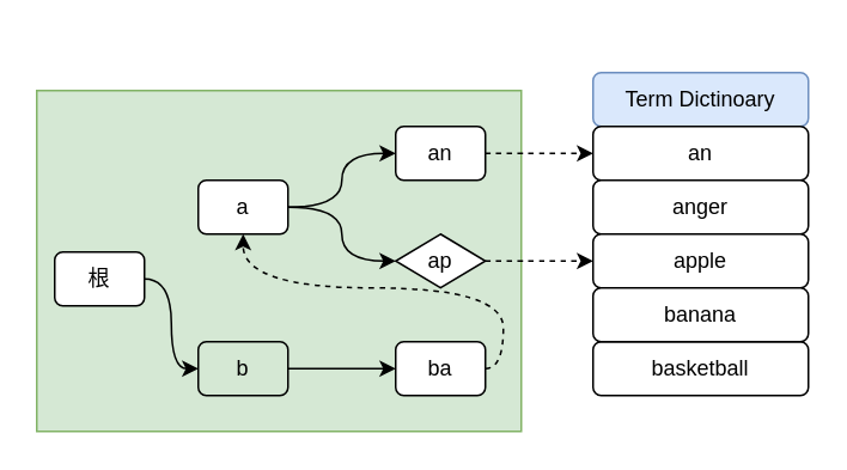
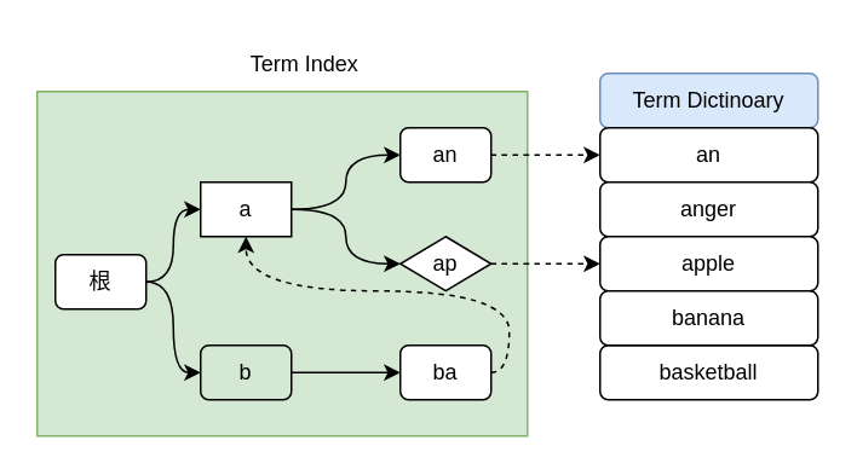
  <mxCell id="0" />
  <mxCell id="1" parent="0" />
  <mxCell id="2" value="" style="rounded=0;whiteSpace=wrap;html=1;fillColor=#d5e8d4;strokeColor=#82b366;" vertex="1" parent="1"><mxGeometry x="20" y="50" width="270" height="190" as="geometry" /></mxCell>
- <mxCell id="3" value="a" style="rounded=1;whiteSpace=wrap;html=1;" vertex="1" parent="1"><mxGeometry x="110" y="100" width="50" height="30" as="geometry" /></mxCell>
+ <mxCell id="3" value="a" style="whiteSpace=wrap;html=1;rounded=0;" vertex="1" parent="1"><mxGeometry x="110" y="100" width="50" height="30" as="geometry" /></mxCell>
  <mxCell id="4" value="an" style="rounded=1;whiteSpace=wrap;html=1;" vertex="1" parent="1"><mxGeometry x="220" y="70" width="50" height="30" as="geometry" /></mxCell>
  <mxCell id="5" value="ap" style="rhombus;whiteSpace=wrap;html=1;" vertex="1" parent="1"><mxGeometry x="220" y="130" width="50" height="30" as="geometry" /></mxCell>
  <mxCell id="6" value="b" style="rounded=1;whiteSpace=wrap;html=1;fillColor=#d5e8d4;" vertex="1" parent="1"><mxGeometry x="110" y="190" width="50" height="30" as="geometry" /></mxCell>
  <mxCell id="7" value="ba" style="rounded=1;whiteSpace=wrap;html=1;" vertex="1" parent="1"><mxGeometry x="220" y="190" width="50" height="30" as="geometry" /></mxCell>
  <mxCell id="8" value="根" style="rounded=1;whiteSpace=wrap;html=1;" vertex="1" parent="1"><mxGeometry x="30" y="140" width="50" height="30" as="geometry" /></mxCell>
+ <mxCell id="9" value="" style="endArrow=classic;html=1;rounded=0;exitX=1;exitY=0.5;exitDx=0;exitDy=0;entryX=0;entryY=0.5;entryDx=0;entryDy=0;edgeStyle=orthogonalEdgeStyle;curved=1;" edge="1" parent="1" source="8" target="3"><mxGeometry width="50" height="50" relative="1" as="geometry"><mxPoint x="270" y="210" as="sourcePoint" /><mxPoint x="320" y="160" as="targetPoint" /></mxGeometry></mxCell>
  <mxCell id="10" value="" style="endArrow=classic;html=1;rounded=0;exitX=1;exitY=0.5;exitDx=0;exitDy=0;entryX=0;entryY=0.5;entryDx=0;entryDy=0;edgeStyle=orthogonalEdgeStyle;curved=1;" edge="1" parent="1" source="8" target="6"><mxGeometry width="50" height="50" relative="1" as="geometry"><mxPoint x="40" y="165" as="sourcePoint" /><mxPoint x="120" y="95" as="targetPoint" /></mxGeometry></mxCell>
  <mxCell id="11" value="" style="endArrow=classic;html=1;rounded=0;entryX=0;entryY=0.5;entryDx=0;entryDy=0;exitX=1;exitY=0.5;exitDx=0;exitDy=0;edgeStyle=orthogonalEdgeStyle;curved=1;" edge="1" parent="1" source="6" target="7"><mxGeometry width="50" height="50" relative="1" as="geometry"><mxPoint x="170" y="215" as="sourcePoint" /><mxPoint x="120" y="215" as="targetPoint" /></mxGeometry></mxCell>
  <mxCell id="12" value="" style="endArrow=classic;html=1;rounded=0;exitX=1;exitY=0.5;exitDx=0;exitDy=0;entryX=0;entryY=0.5;entryDx=0;entryDy=0;edgeStyle=orthogonalEdgeStyle;curved=1;" edge="1" parent="1" source="3" target="4"><mxGeometry width="50" height="50" relative="1" as="geometry"><mxPoint x="270" y="210" as="sourcePoint" /><mxPoint x="320" y="160" as="targetPoint" /></mxGeometry></mxCell>
  <mxCell id="13" value="" style="endArrow=classic;html=1;rounded=0;exitX=1;exitY=0.5;exitDx=0;exitDy=0;entryX=0;entryY=0.5;entryDx=0;entryDy=0;edgeStyle=orthogonalEdgeStyle;curved=1;" edge="1" parent="1" source="3" target="5"><mxGeometry width="50" height="50" relative="1" as="geometry"><mxPoint x="170" y="95" as="sourcePoint" /><mxPoint x="230" y="95" as="targetPoint" /></mxGeometry></mxCell>
  <mxCell id="14" value="Term Dictinoary" style="rounded=1;whiteSpace=wrap;html=1;fillColor=#dae8fc;strokeColor=#6c8ebf;" vertex="1" parent="1"><mxGeometry x="330" y="40" width="120" height="30" as="geometry" /></mxCell>
  <mxCell id="15" value="an" style="rounded=1;whiteSpace=wrap;html=1;" vertex="1" parent="1"><mxGeometry x="330" y="70" width="120" height="30" as="geometry" /></mxCell>
  <mxCell id="16" value="anger" style="rounded=1;whiteSpace=wrap;html=1;" vertex="1" parent="1"><mxGeometry x="330" y="100" width="120" height="30" as="geometry" /></mxCell>
  <mxCell id="17" value="apple" style="rounded=1;whiteSpace=wrap;html=1;" vertex="1" parent="1"><mxGeometry x="330" y="130" width="120" height="30" as="geometry" /></mxCell>
  <mxCell id="18" value="basketball" style="rounded=1;whiteSpace=wrap;html=1;" vertex="1" parent="1"><mxGeometry x="330" y="190" width="120" height="30" as="geometry" /></mxCell>
  <mxCell id="19" value="banana" style="rounded=1;whiteSpace=wrap;html=1;" vertex="1" parent="1"><mxGeometry x="330" y="160" width="120" height="30" as="geometry" /></mxCell>
  <mxCell id="20" value="" style="endArrow=classic;html=1;rounded=0;exitX=1;exitY=0.5;exitDx=0;exitDy=0;entryX=0;entryY=0.5;entryDx=0;entryDy=0;dashed=1;edgeStyle=orthogonalEdgeStyle;curved=1;" edge="1" parent="1" source="4" target="15"><mxGeometry width="50" height="50" relative="1" as="geometry"><mxPoint x="300" y="210" as="sourcePoint" /><mxPoint x="350" y="160" as="targetPoint" /></mxGeometry></mxCell>
  <mxCell id="21" value="" style="endArrow=classic;html=1;rounded=0;exitX=1;exitY=0.5;exitDx=0;exitDy=0;entryX=0;entryY=0.5;entryDx=0;entryDy=0;dashed=1;edgeStyle=orthogonalEdgeStyle;curved=1;" edge="1" parent="1" source="5" target="17"><mxGeometry width="50" height="50" relative="1" as="geometry"><mxPoint x="300" y="210" as="sourcePoint" /><mxPoint x="350" y="160" as="targetPoint" /></mxGeometry></mxCell>
  <mxCell id="22" value="" style="endArrow=classic;html=1;rounded=0;exitX=1;exitY=0.5;exitDx=0;exitDy=0;dashed=1;edgeStyle=orthogonalEdgeStyle;curved=1;" edge="1" parent="1" source="7" target="3"><mxGeometry width="50" height="50" relative="1" as="geometry"><mxPoint x="280" y="155" as="sourcePoint" /><mxPoint x="340" y="155" as="targetPoint" /></mxGeometry></mxCell>
+ <mxCell id="23" value="Term Index" style="text;html=1;align=center;verticalAlign=middle;whiteSpace=wrap;rounded=0;" vertex="1" parent="1"><mxGeometry x="125" y="20" width="85" height="30" as="geometry" /></mxCell>
